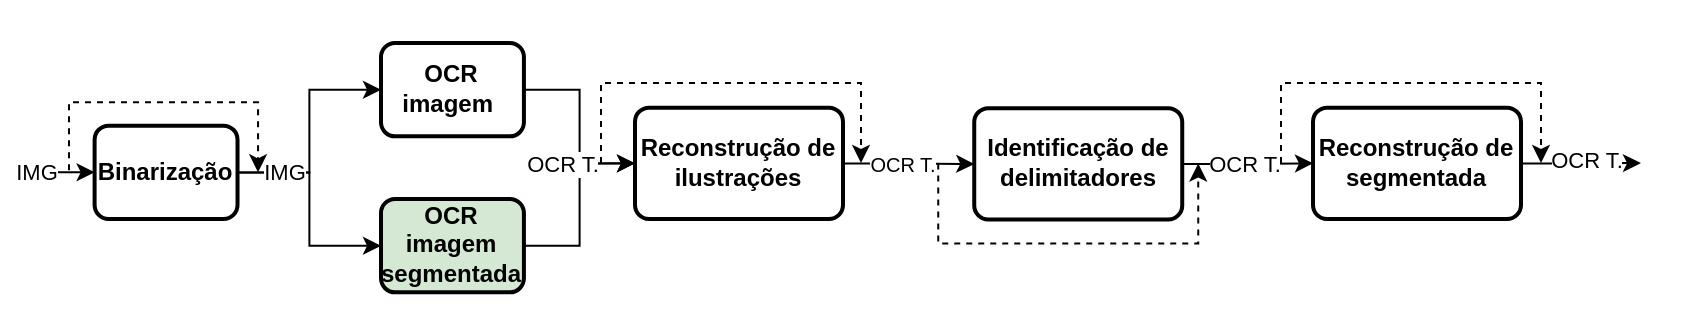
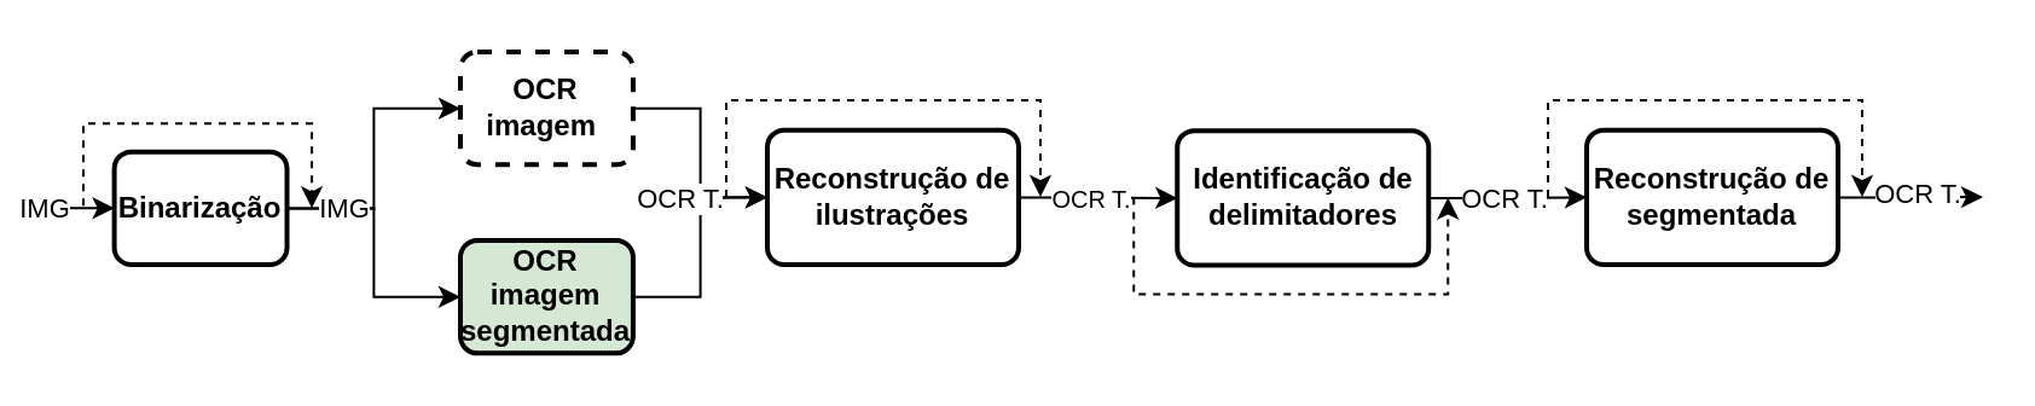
  <mxCell id="0" />
  <mxCell id="1" parent="0" />
  <mxCell id="2" value="" style="edgeStyle=orthogonalEdgeStyle;rounded=0;orthogonalLoop=1;jettySize=auto;html=1;" parent="1" source="5" target="13" edge="1"><mxGeometry relative="1" as="geometry"><mxPoint x="167.049" y="86.048" as="targetPoint" /></mxGeometry></mxCell>
  <mxCell id="3" style="edgeStyle=orthogonalEdgeStyle;rounded=0;orthogonalLoop=1;jettySize=auto;html=1;" edge="1" parent="1" source="5" target="10"><mxGeometry relative="1" as="geometry" /></mxCell>
  <mxCell id="4" value="IMG" style="edgeLabel;html=1;align=center;verticalAlign=middle;resizable=0;points=[];" vertex="1" connectable="0" parent="3"><mxGeometry x="-0.714" relative="1" as="geometry"><mxPoint x="7" as="offset" /></mxGeometry></mxCell>
  <mxCell id="5" value="&lt;b&gt;Binarização&lt;/b&gt;" style="rounded=1;whiteSpace=wrap;html=1;absoluteArcSize=1;arcSize=14;strokeWidth=2;" parent="1" vertex="1"><mxGeometry x="46.796" y="62.337" width="71.457" height="46.667" as="geometry" /></mxCell>
  <mxCell id="6" value="" style="endArrow=classic;html=1;rounded=0;entryX=0;entryY=0.5;entryDx=0;entryDy=0;" parent="1" target="5" edge="1"><mxGeometry width="50" height="50" relative="1" as="geometry"><mxPoint x="20" y="85.67" as="sourcePoint" /><mxPoint x="37.864" y="74.003" as="targetPoint" /></mxGeometry></mxCell>
  <mxCell id="7" value="IMG" style="edgeLabel;html=1;align=center;verticalAlign=middle;resizable=0;points=[];" vertex="1" connectable="0" parent="6"><mxGeometry x="-0.567" relative="1" as="geometry"><mxPoint x="-8" as="offset" /></mxGeometry></mxCell>
  <mxCell id="8" value="" style="endArrow=classic;html=1;rounded=0;dashed=1;" parent="1" edge="1"><mxGeometry width="50" height="50" relative="1" as="geometry"><mxPoint x="34" y="84.67" as="sourcePoint" /><mxPoint x="128.525" y="85.67" as="targetPoint" /><Array as="points"><mxPoint x="34" y="50.67" /><mxPoint x="128.525" y="50.67" /></Array></mxGeometry></mxCell>
  <mxCell id="9" style="edgeStyle=orthogonalEdgeStyle;rounded=0;orthogonalLoop=1;jettySize=auto;html=1;entryX=0;entryY=0.5;entryDx=0;entryDy=0;" edge="1" parent="1" source="10" target="16"><mxGeometry relative="1" as="geometry" /></mxCell>
- <mxCell id="10" value="&lt;b&gt;OCR imagem&amp;nbsp;&lt;/b&gt;" style="rounded=1;whiteSpace=wrap;html=1;absoluteArcSize=1;arcSize=14;strokeWidth=2;" vertex="1" parent="1"><mxGeometry x="189.996" y="20.997" width="71.457" height="46.667" as="geometry" /></mxCell>
+ <mxCell id="10" value="&lt;b&gt;OCR imagem&amp;nbsp;&lt;/b&gt;" style="rounded=1;whiteSpace=wrap;html=1;absoluteArcSize=1;arcSize=14;strokeWidth=2;dashed=1;" vertex="1" parent="1"><mxGeometry x="189.996" y="20.997" width="71.457" height="46.667" as="geometry" /></mxCell>
  <mxCell id="11" style="edgeStyle=orthogonalEdgeStyle;rounded=0;orthogonalLoop=1;jettySize=auto;html=1;" edge="1" parent="1" source="13" target="16"><mxGeometry relative="1" as="geometry" /></mxCell>
  <mxCell id="12" value="OCR T." style="edgeLabel;html=1;align=center;verticalAlign=middle;resizable=0;points=[];" vertex="1" connectable="0" parent="11"><mxGeometry x="0.505" relative="1" as="geometry"><mxPoint x="-13" as="offset" /></mxGeometry></mxCell>
  <mxCell id="13" value="&lt;b&gt;OCR imagem segmentada&lt;/b&gt;" style="rounded=1;whiteSpace=wrap;html=1;absoluteArcSize=1;arcSize=14;strokeWidth=2;fillColor=#d5e8d4;" vertex="1" parent="1"><mxGeometry x="189.996" y="98.997" width="71.457" height="46.667" as="geometry" /></mxCell>
  <mxCell id="14" style="edgeStyle=orthogonalEdgeStyle;rounded=0;orthogonalLoop=1;jettySize=auto;html=1;" edge="1" parent="1" source="16" target="19"><mxGeometry relative="1" as="geometry" /></mxCell>
  <mxCell id="15" value="OCR T." style="edgeLabel;html=1;align=center;verticalAlign=middle;resizable=0;points=[];fontSize=10;" vertex="1" connectable="0" parent="14"><mxGeometry x="-0.138" y="1" relative="1" as="geometry"><mxPoint x="1" y="1" as="offset" /></mxGeometry></mxCell>
  <mxCell id="16" value="&lt;b&gt;Reconstrução de ilustrações&lt;/b&gt;" style="rounded=1;whiteSpace=wrap;html=1;absoluteArcSize=1;arcSize=14;strokeWidth=2;" vertex="1" parent="1"><mxGeometry x="317" y="53.33" width="104" height="55.67" as="geometry" /></mxCell>
  <mxCell id="17" style="edgeStyle=orthogonalEdgeStyle;rounded=0;orthogonalLoop=1;jettySize=auto;html=1;entryX=0;entryY=0.5;entryDx=0;entryDy=0;" edge="1" parent="1" source="19" target="22"><mxGeometry relative="1" as="geometry" /></mxCell>
  <mxCell id="18" value="OCR T." style="edgeLabel;html=1;align=center;verticalAlign=middle;resizable=0;points=[];" vertex="1" connectable="0" parent="17"><mxGeometry x="-0.064" relative="1" as="geometry"><mxPoint as="offset" /></mxGeometry></mxCell>
  <mxCell id="19" value="&lt;b&gt;Identificação de delimitadores&lt;/b&gt;" style="rounded=1;whiteSpace=wrap;html=1;absoluteArcSize=1;arcSize=14;strokeWidth=2;" vertex="1" parent="1"><mxGeometry x="486.62" y="53.58" width="104" height="55.67" as="geometry" /></mxCell>
  <mxCell id="20" style="edgeStyle=orthogonalEdgeStyle;rounded=0;orthogonalLoop=1;jettySize=auto;html=1;" edge="1" parent="1" source="22"><mxGeometry relative="1" as="geometry"><mxPoint x="820" y="81" as="targetPoint" /></mxGeometry></mxCell>
  <mxCell id="21" value="OCR T." style="edgeLabel;html=1;align=center;verticalAlign=middle;resizable=0;points=[];" vertex="1" connectable="0" parent="20"><mxGeometry x="0.08" y="2" relative="1" as="geometry"><mxPoint as="offset" /></mxGeometry></mxCell>
  <mxCell id="22" value="&lt;b&gt;Reconstrução de segmentada&lt;/b&gt;" style="rounded=1;whiteSpace=wrap;html=1;absoluteArcSize=1;arcSize=14;strokeWidth=2;" vertex="1" parent="1"><mxGeometry x="656" y="53.33" width="104" height="55.67" as="geometry" /></mxCell>
  <mxCell id="23" value="" style="endArrow=classic;html=1;rounded=0;dashed=1;" edge="1" parent="1"><mxGeometry width="50" height="50" relative="1" as="geometry"><mxPoint x="300" y="81" as="sourcePoint" /><mxPoint x="430" y="81" as="targetPoint" /><Array as="points"><mxPoint x="300" y="41" /><mxPoint x="430" y="41" /></Array></mxGeometry></mxCell>
  <mxCell id="24" value="" style="endArrow=classic;html=1;rounded=0;dashed=1;" edge="1" parent="1"><mxGeometry width="50" height="50" relative="1" as="geometry"><mxPoint x="468.62" y="81.25" as="sourcePoint" /><mxPoint x="598.62" y="81.25" as="targetPoint" /><Array as="points"><mxPoint x="468.62" y="121.25" /><mxPoint x="598.62" y="121.25" /></Array></mxGeometry></mxCell>
  <mxCell id="25" value="" style="endArrow=classic;html=1;rounded=0;dashed=1;" edge="1" parent="1"><mxGeometry width="50" height="50" relative="1" as="geometry"><mxPoint x="640" y="81" as="sourcePoint" /><mxPoint x="770" y="81" as="targetPoint" /><Array as="points"><mxPoint x="640" y="41" /><mxPoint x="770" y="41" /></Array></mxGeometry></mxCell>
